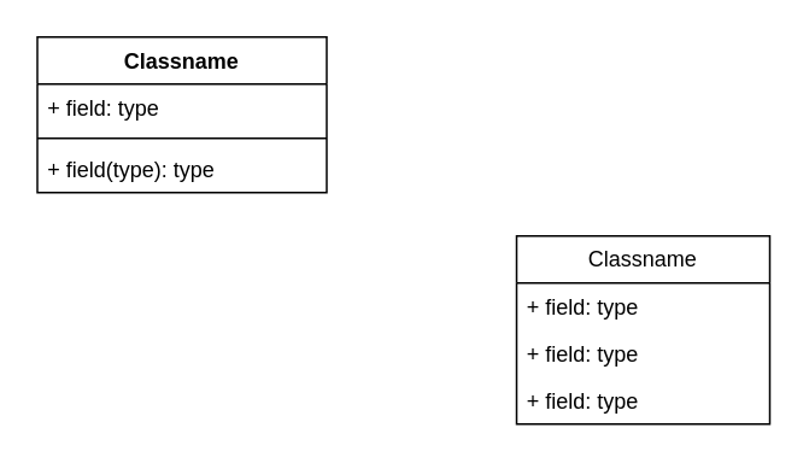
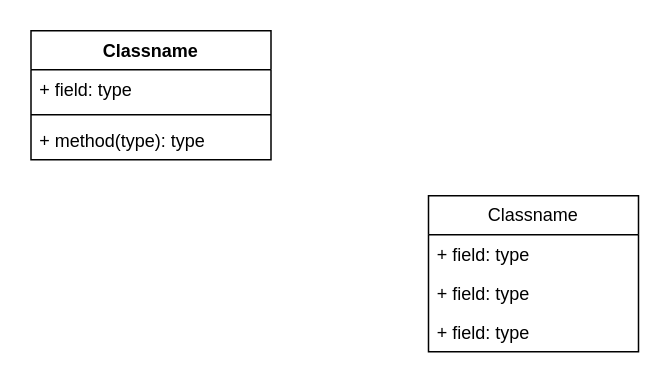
  <mxCell id="0" />
  <mxCell id="1" parent="0" />
  <mxCell id="2" value="Classname" style="swimlane;fontStyle=1;align=center;verticalAlign=top;childLayout=stackLayout;horizontal=1;startSize=26;horizontalStack=0;resizeParent=1;resizeParentMax=0;resizeLast=0;collapsible=1;marginBottom=0;whiteSpace=wrap;html=1;" parent="1" vertex="1"><mxGeometry x="20" y="20" width="160" height="86" as="geometry" /></mxCell>
  <mxCell id="3" value="+ field: type" style="text;strokeColor=none;fillColor=none;align=left;verticalAlign=top;spacingLeft=4;spacingRight=4;overflow=hidden;rotatable=0;points=[[0,0.5],[1,0.5]];portConstraint=eastwest;whiteSpace=wrap;html=1;" parent="2" vertex="1"><mxGeometry y="26" width="160" height="26" as="geometry" /></mxCell>
  <mxCell id="4" value="" style="line;strokeWidth=1;fillColor=none;align=left;verticalAlign=middle;spacingTop=-1;spacingLeft=3;spacingRight=3;rotatable=0;labelPosition=right;points=[];portConstraint=eastwest;strokeColor=inherit;" parent="2" vertex="1"><mxGeometry y="52" width="160" height="8" as="geometry" /></mxCell>
- <mxCell id="5" value="+ field(type): type" style="text;strokeColor=none;fillColor=none;align=left;verticalAlign=top;spacingLeft=4;spacingRight=4;overflow=hidden;rotatable=0;points=[[0,0.5],[1,0.5]];portConstraint=eastwest;whiteSpace=wrap;html=1;" parent="2" vertex="1"><mxGeometry y="60" width="160" height="26" as="geometry" /></mxCell>
+ <mxCell id="5" value="+ method(type): type" style="text;strokeColor=none;fillColor=none;align=left;verticalAlign=top;spacingLeft=4;spacingRight=4;overflow=hidden;rotatable=0;points=[[0,0.5],[1,0.5]];portConstraint=eastwest;whiteSpace=wrap;html=1;" parent="2" vertex="1"><mxGeometry y="60" width="160" height="26" as="geometry" /></mxCell>
  <mxCell id="6" value="Classname" style="swimlane;fontStyle=0;childLayout=stackLayout;horizontal=1;startSize=26;fillColor=none;horizontalStack=0;resizeParent=1;resizeParentMax=0;resizeLast=0;collapsible=1;marginBottom=0;whiteSpace=wrap;html=1;" vertex="1" parent="1"><mxGeometry x="285" y="130" width="140" height="104" as="geometry" /></mxCell>
  <mxCell id="7" value="+ field: type" style="text;strokeColor=none;fillColor=none;align=left;verticalAlign=top;spacingLeft=4;spacingRight=4;overflow=hidden;rotatable=0;points=[[0,0.5],[1,0.5]];portConstraint=eastwest;whiteSpace=wrap;html=1;" vertex="1" parent="6"><mxGeometry y="26" width="140" height="26" as="geometry" /></mxCell>
  <mxCell id="8" value="+ field: type" style="text;strokeColor=none;fillColor=none;align=left;verticalAlign=top;spacingLeft=4;spacingRight=4;overflow=hidden;rotatable=0;points=[[0,0.5],[1,0.5]];portConstraint=eastwest;whiteSpace=wrap;html=1;" vertex="1" parent="6"><mxGeometry y="52" width="140" height="26" as="geometry" /></mxCell>
  <mxCell id="9" value="+ field: type" style="text;strokeColor=none;fillColor=none;align=left;verticalAlign=top;spacingLeft=4;spacingRight=4;overflow=hidden;rotatable=0;points=[[0,0.5],[1,0.5]];portConstraint=eastwest;whiteSpace=wrap;html=1;" vertex="1" parent="6"><mxGeometry y="78" width="140" height="26" as="geometry" /></mxCell>
